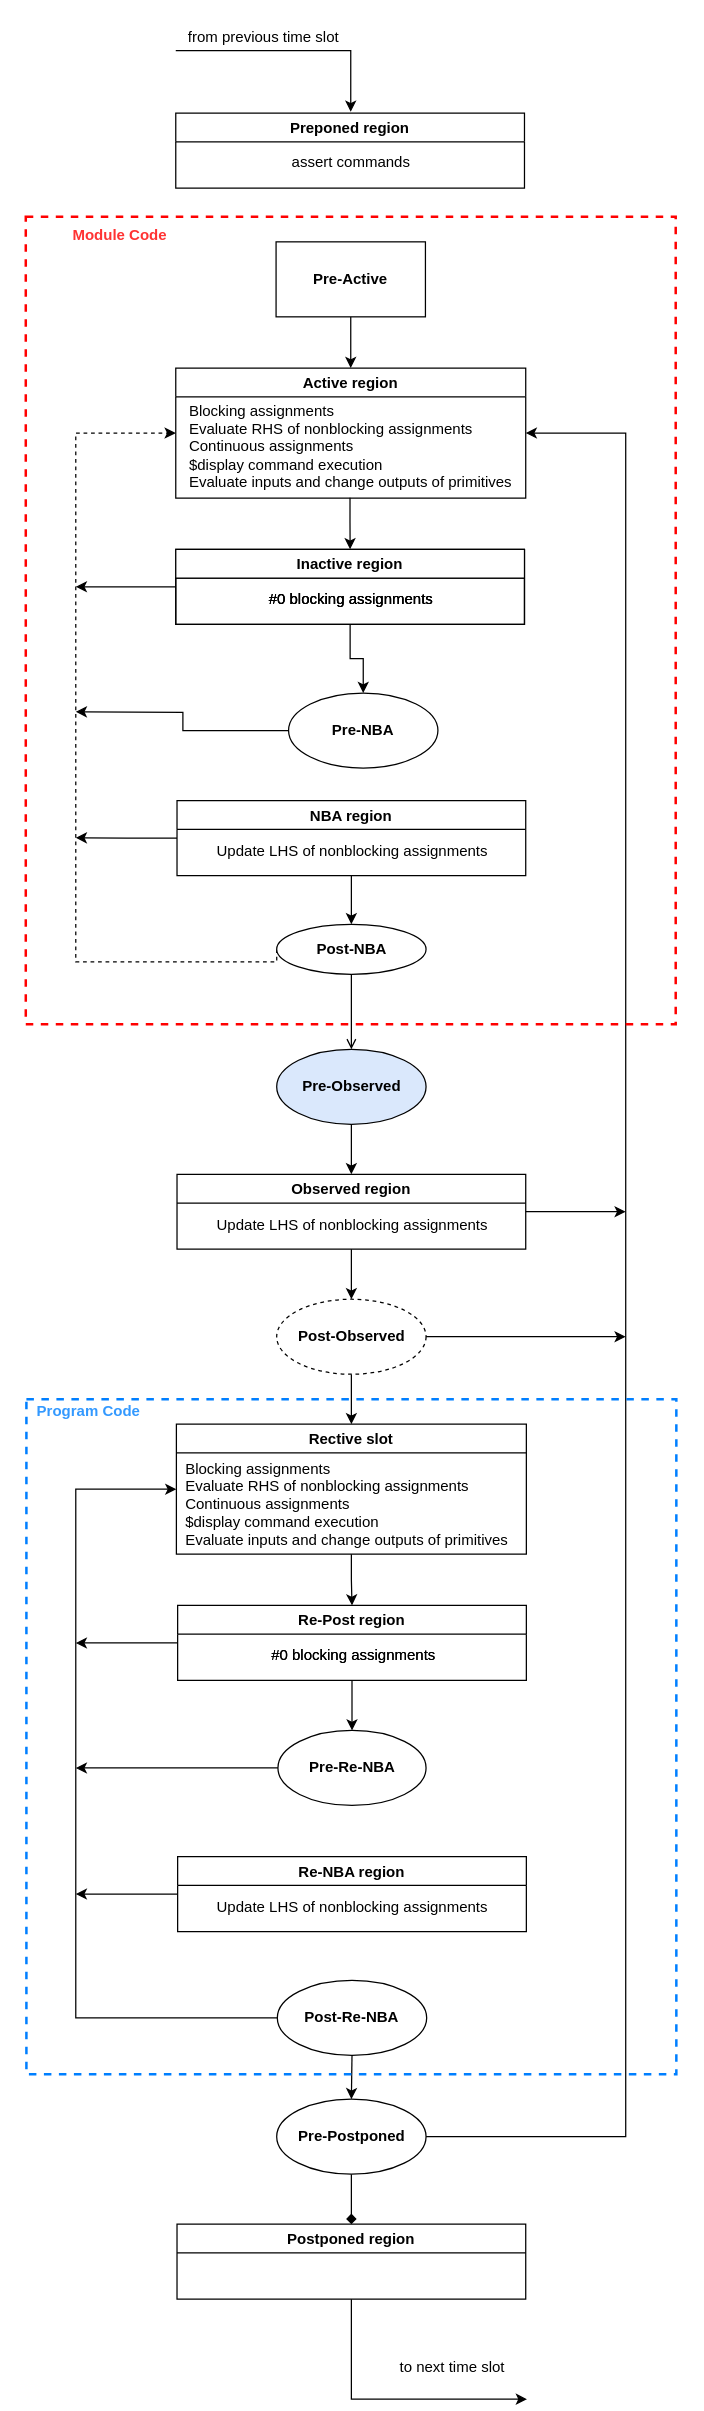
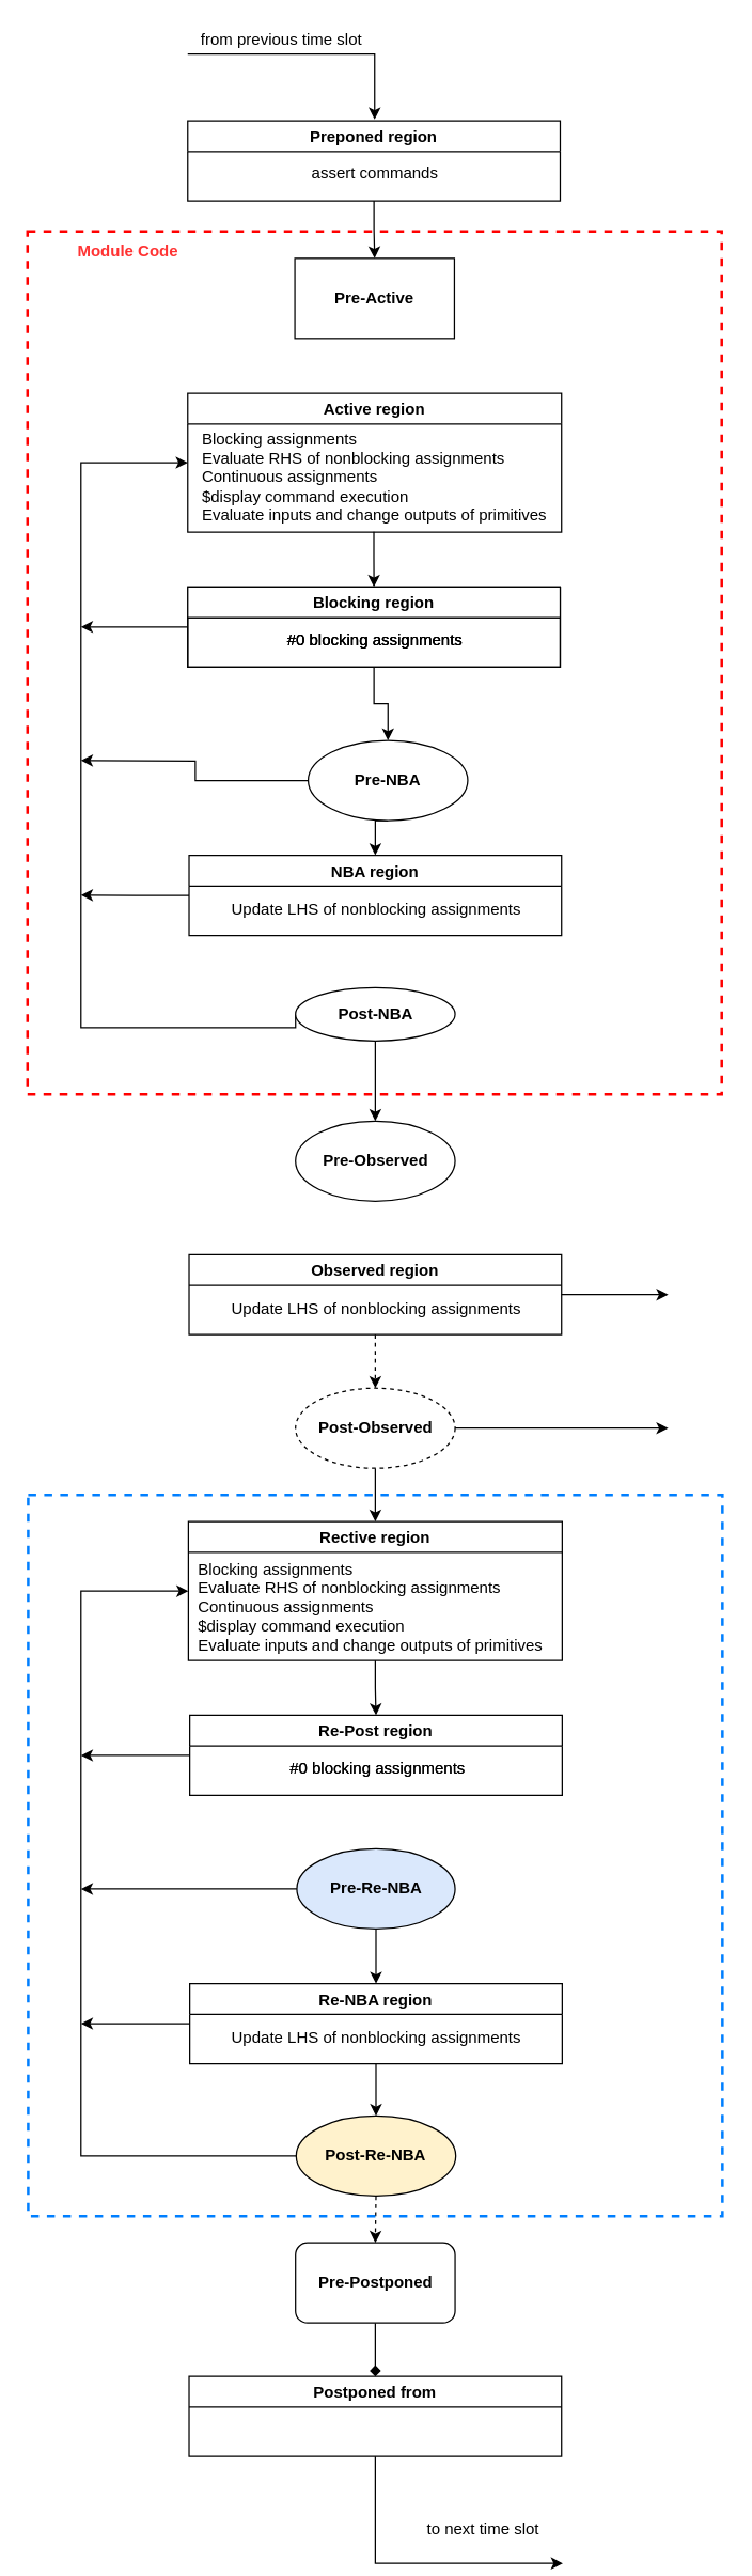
  <mxCell id="0" />
  <mxCell id="1" parent="0" />
  <mxCell id="2" style="edgeStyle=orthogonalEdgeStyle;rounded=0;orthogonalLoop=1;jettySize=auto;html=1;entryX=0.5;entryY=0;entryDx=0;entryDy=0;exitX=0.483;exitY=1.01;exitDx=0;exitDy=0;exitPerimeter=0;" parent="1" source="4" target="5" edge="1"><mxGeometry relative="1" as="geometry"><mxPoint x="280" y="399" as="sourcePoint" /></mxGeometry></mxCell>
  <mxCell id="3" value="Active region" style="swimlane;" parent="1" vertex="1"><mxGeometry x="140" y="294" width="280" height="104" as="geometry"><mxRectangle x="460" y="80" width="130" height="23" as="alternateBounds" /></mxGeometry></mxCell>
  <mxCell id="4" value="Blocking assignments&lt;br&gt;Evaluate RHS of nonblocking assignments&lt;br&gt;Continuous assignments&lt;br&gt;$display command execution&lt;br&gt;Evaluate inputs and change outputs of primitives" style="text;html=1;align=left;verticalAlign=middle;resizable=0;points=[];autosize=1;strokeColor=none;fillColor=none;" parent="1" vertex="1"><mxGeometry x="149" y="317" width="270" height="80" as="geometry" /></mxCell>
  <mxCell id="5" value="Inactive Event" style="swimlane;" parent="1" vertex="1"><mxGeometry x="140" y="439" width="279" height="60" as="geometry" /></mxCell>
  <mxCell id="6" value="#0 blocking assignments" style="text;html=1;align=center;verticalAlign=middle;resizable=0;points=[];autosize=1;strokeColor=none;fillColor=none;" parent="5" vertex="1"><mxGeometry x="65" y="30" width="150" height="20" as="geometry" /></mxCell>
- <mxCell id="7" value="Inactive region" style="swimlane;" vertex="1" parent="5"><mxGeometry width="279" height="60" as="geometry" /></mxCell>
+ <mxCell id="7" value="Blocking region" style="swimlane;" vertex="1" parent="5"><mxGeometry width="279" height="60" as="geometry" /></mxCell>
  <mxCell id="8" value="#0 blocking assignments" style="text;html=1;align=center;verticalAlign=middle;resizable=0;points=[];autosize=1;strokeColor=none;fillColor=none;" vertex="1" parent="7"><mxGeometry x="65" y="30" width="150" height="20" as="geometry" /></mxCell>
  <mxCell id="9" value="#0 blocking assignments" style="text;html=1;align=center;verticalAlign=middle;resizable=0;points=[];autosize=1;strokeColor=none;fillColor=none;" vertex="1" parent="7"><mxGeometry x="65" y="30" width="150" height="20" as="geometry" /></mxCell>
- <mxCell id="10" style="edgeStyle=orthogonalEdgeStyle;rounded=0;orthogonalLoop=1;jettySize=auto;html=1;exitX=0.5;exitY=1;exitDx=0;exitDy=0;" edge="1" parent="1" source="12" target="34"><mxGeometry relative="1" as="geometry" /></mxCell>
  <mxCell id="11" style="edgeStyle=orthogonalEdgeStyle;rounded=0;orthogonalLoop=1;jettySize=auto;html=1;exitX=0;exitY=0.5;exitDx=0;exitDy=0;" edge="1" parent="1" source="12"><mxGeometry relative="1" as="geometry"><mxPoint x="60" y="669.833" as="targetPoint" /></mxGeometry></mxCell>
  <mxCell id="12" value="NBA region" style="swimlane;" parent="1" vertex="1"><mxGeometry x="141" y="640" width="279" height="60" as="geometry" /></mxCell>
  <mxCell id="13" value="Update LHS of nonblocking assignments" style="text;html=1;align=center;verticalAlign=middle;resizable=0;points=[];autosize=1;strokeColor=none;fillColor=none;" parent="12" vertex="1"><mxGeometry x="24.5" y="31" width="230" height="20" as="geometry" /></mxCell>
- <mxCell id="14" style="edgeStyle=orthogonalEdgeStyle;rounded=0;orthogonalLoop=1;jettySize=auto;html=1;exitX=0.5;exitY=1;exitDx=0;exitDy=0;" edge="1" parent="1" source="16" target="40"><mxGeometry relative="1" as="geometry" /></mxCell>
+ <mxCell id="14" style="edgeStyle=orthogonalEdgeStyle;rounded=0;orthogonalLoop=1;jettySize=auto;html=1;exitX=0.5;exitY=1;exitDx=0;exitDy=0;dashed=1;" edge="1" parent="1" source="16" target="40"><mxGeometry relative="1" as="geometry" /></mxCell>
  <mxCell id="15" style="edgeStyle=orthogonalEdgeStyle;rounded=0;orthogonalLoop=1;jettySize=auto;html=1;exitX=1;exitY=0.5;exitDx=0;exitDy=0;" edge="1" parent="1" source="16"><mxGeometry relative="1" as="geometry"><mxPoint x="500" y="969" as="targetPoint" /></mxGeometry></mxCell>
  <mxCell id="16" value="Observed region" style="swimlane;" parent="1" vertex="1"><mxGeometry x="141" y="939" width="279" height="60" as="geometry" /></mxCell>
  <mxCell id="17" value="Update LHS of nonblocking assignments" style="text;html=1;align=center;verticalAlign=middle;resizable=0;points=[];autosize=1;strokeColor=none;fillColor=none;" parent="16" vertex="1"><mxGeometry x="24.5" y="31" width="230" height="20" as="geometry" /></mxCell>
  <mxCell id="18" value="" style="endArrow=classic;html=1;rounded=0;" parent="1" edge="1"><mxGeometry width="50" height="50" relative="1" as="geometry"><mxPoint x="140" y="40" as="sourcePoint" /><mxPoint x="280" y="89" as="targetPoint" /><Array as="points"><mxPoint x="280" y="40" /></Array></mxGeometry></mxCell>
  <mxCell id="19" value="from previous time slot" style="text;html=1;align=center;verticalAlign=middle;resizable=0;points=[];autosize=1;strokeColor=none;fillColor=none;" parent="1" vertex="1"><mxGeometry x="140" y="20" width="140" height="20" as="geometry" /></mxCell>
  <mxCell id="20" value="to next time slot" style="text;html=1;align=center;verticalAlign=middle;resizable=0;points=[];autosize=1;strokeColor=none;fillColor=none;" parent="1" vertex="1"><mxGeometry x="311" y="1884" width="100" height="20" as="geometry" /></mxCell>
- <mxCell id="21" style="edgeStyle=orthogonalEdgeStyle;rounded=0;orthogonalLoop=1;jettySize=auto;html=1;exitX=1;exitY=0.5;exitDx=0;exitDy=0;entryX=1;entryY=0.5;entryDx=0;entryDy=0;" edge="1" parent="1" source="60" target="3"><mxGeometry relative="1" as="geometry"><Array as="points"><mxPoint x="500" y="1709" /><mxPoint x="500" y="346" /></Array></mxGeometry></mxCell>
- <mxCell id="22" value="Postponed region" style="swimlane;" parent="1" vertex="1"><mxGeometry x="141" y="1779" width="279" height="60" as="geometry" /></mxCell>
+ <mxCell id="22" value="Postponed from" style="swimlane;" parent="1" vertex="1"><mxGeometry x="141" y="1779" width="279" height="60" as="geometry" /></mxCell>
  <mxCell id="23" style="edgeStyle=orthogonalEdgeStyle;rounded=0;orthogonalLoop=1;jettySize=auto;html=1;exitX=0.5;exitY=1;exitDx=0;exitDy=0;" parent="22" edge="1"><mxGeometry relative="1" as="geometry"><mxPoint x="280" y="140" as="targetPoint" /><mxPoint x="139.5" y="60" as="sourcePoint" /><Array as="points"><mxPoint x="140" y="140" /><mxPoint x="240" y="140" /></Array></mxGeometry></mxCell>
+ <mxCell id="24" style="edgeStyle=orthogonalEdgeStyle;rounded=0;orthogonalLoop=1;jettySize=auto;html=1;exitX=0.5;exitY=1;exitDx=0;exitDy=0;entryX=0.5;entryY=0;entryDx=0;entryDy=0;" edge="1" parent="1" source="25" target="28"><mxGeometry relative="1" as="geometry" /></mxCell>
  <mxCell id="25" value="Preponed region" style="swimlane;" vertex="1" parent="1"><mxGeometry x="140" y="90" width="279" height="60" as="geometry" /></mxCell>
  <mxCell id="26" value="assert commands" style="text;html=1;align=center;verticalAlign=middle;resizable=0;points=[];autosize=1;strokeColor=none;fillColor=none;" vertex="1" parent="25"><mxGeometry x="90" y="30" width="100" height="20" as="geometry" /></mxCell>
- <mxCell id="27" style="edgeStyle=orthogonalEdgeStyle;rounded=0;orthogonalLoop=1;jettySize=auto;html=1;exitX=0.5;exitY=1;exitDx=0;exitDy=0;entryX=0.5;entryY=0;entryDx=0;entryDy=0;" edge="1" parent="1" source="28" target="3"><mxGeometry relative="1" as="geometry" /></mxCell>
  <mxCell id="28" value="&lt;b&gt;Pre-Active&lt;/b&gt;" style="whiteSpace=wrap;html=1;rounded=0;" vertex="1" parent="1"><mxGeometry x="220.25" y="193" width="119.5" height="60" as="geometry" /></mxCell>
+ <mxCell id="29" style="edgeStyle=orthogonalEdgeStyle;rounded=0;orthogonalLoop=1;jettySize=auto;html=1;exitX=0.5;exitY=1;exitDx=0;exitDy=0;entryX=0.5;entryY=0;entryDx=0;entryDy=0;" edge="1" parent="1" source="31" target="12"><mxGeometry relative="1" as="geometry" /></mxCell>
  <mxCell id="30" style="edgeStyle=orthogonalEdgeStyle;rounded=0;orthogonalLoop=1;jettySize=auto;html=1;exitX=0;exitY=0.5;exitDx=0;exitDy=0;" edge="1" parent="1" source="31"><mxGeometry relative="1" as="geometry"><mxPoint x="60" y="569" as="targetPoint" /></mxGeometry></mxCell>
  <mxCell id="31" value="&lt;b&gt;Pre-NBA&lt;/b&gt;" style="ellipse;whiteSpace=wrap;html=1;" vertex="1" parent="1"><mxGeometry x="230.25" y="554" width="119.5" height="60" as="geometry" /></mxCell>
- <mxCell id="32" style="edgeStyle=orthogonalEdgeStyle;rounded=0;orthogonalLoop=1;jettySize=auto;html=1;exitX=0.5;exitY=1;exitDx=0;exitDy=0;entryX=0.5;entryY=0;entryDx=0;entryDy=0;endArrow=open;" edge="1" parent="1" source="34" target="37"><mxGeometry relative="1" as="geometry" /></mxCell>
- <mxCell id="33" style="edgeStyle=orthogonalEdgeStyle;rounded=0;orthogonalLoop=1;jettySize=auto;html=1;exitX=0;exitY=0.5;exitDx=0;exitDy=0;entryX=0;entryY=0.5;entryDx=0;entryDy=0;dashed=1;" edge="1" parent="1" source="34" target="3"><mxGeometry relative="1" as="geometry"><Array as="points"><mxPoint x="60" y="769" /><mxPoint x="60" y="346" /></Array></mxGeometry></mxCell>
+ <mxCell id="32" style="edgeStyle=orthogonalEdgeStyle;rounded=0;orthogonalLoop=1;jettySize=auto;html=1;exitX=0.5;exitY=1;exitDx=0;exitDy=0;entryX=0.5;entryY=0;entryDx=0;entryDy=0;" edge="1" parent="1" source="34" target="37"><mxGeometry relative="1" as="geometry" /></mxCell>
+ <mxCell id="33" style="edgeStyle=orthogonalEdgeStyle;rounded=0;orthogonalLoop=1;jettySize=auto;html=1;exitX=0;exitY=0.5;exitDx=0;exitDy=0;entryX=0;entryY=0.5;entryDx=0;entryDy=0;" edge="1" parent="1" source="34" target="3"><mxGeometry relative="1" as="geometry"><Array as="points"><mxPoint x="60" y="769" /><mxPoint x="60" y="346" /></Array></mxGeometry></mxCell>
  <mxCell id="34" value="&lt;b&gt;Post-NBA&lt;/b&gt;" style="ellipse;whiteSpace=wrap;html=1;" vertex="1" parent="1"><mxGeometry x="220.75" y="739" width="119.5" height="40" as="geometry" /></mxCell>
  <mxCell id="35" style="edgeStyle=orthogonalEdgeStyle;rounded=0;orthogonalLoop=1;jettySize=auto;html=1;exitX=0.5;exitY=1;exitDx=0;exitDy=0;entryX=0.5;entryY=0;entryDx=0;entryDy=0;" edge="1" parent="1" source="7" target="31"><mxGeometry relative="1" as="geometry" /></mxCell>
- <mxCell id="36" style="edgeStyle=orthogonalEdgeStyle;rounded=0;orthogonalLoop=1;jettySize=auto;html=1;exitX=0.5;exitY=1;exitDx=0;exitDy=0;entryX=0.5;entryY=0;entryDx=0;entryDy=0;" edge="1" parent="1" source="37" target="16"><mxGeometry relative="1" as="geometry" /></mxCell>
- <mxCell id="37" value="&lt;b&gt;Pre-Observed&lt;/b&gt;" style="ellipse;whiteSpace=wrap;html=1;fillColor=#dae8fc;" vertex="1" parent="1"><mxGeometry x="220.75" y="839" width="119.5" height="60" as="geometry" /></mxCell>
+ <mxCell id="37" value="&lt;b&gt;Pre-Observed&lt;/b&gt;" style="ellipse;whiteSpace=wrap;html=1;" vertex="1" parent="1"><mxGeometry x="220.75" y="839" width="119.5" height="60" as="geometry" /></mxCell>
  <mxCell id="38" style="edgeStyle=orthogonalEdgeStyle;rounded=0;orthogonalLoop=1;jettySize=auto;html=1;exitX=0.5;exitY=1;exitDx=0;exitDy=0;" edge="1" parent="1" source="40" target="42"><mxGeometry relative="1" as="geometry" /></mxCell>
  <mxCell id="39" style="edgeStyle=orthogonalEdgeStyle;rounded=0;orthogonalLoop=1;jettySize=auto;html=1;exitX=1;exitY=0.5;exitDx=0;exitDy=0;" edge="1" parent="1" source="40"><mxGeometry relative="1" as="geometry"><mxPoint x="500" y="1069" as="targetPoint" /></mxGeometry></mxCell>
  <mxCell id="40" value="&lt;b&gt;Post-Observed&lt;/b&gt;" style="ellipse;whiteSpace=wrap;html=1;dashed=1;" vertex="1" parent="1"><mxGeometry x="220.75" y="1039" width="119.5" height="60" as="geometry" /></mxCell>
  <mxCell id="41" style="edgeStyle=orthogonalEdgeStyle;rounded=0;orthogonalLoop=1;jettySize=auto;html=1;exitX=0.5;exitY=1;exitDx=0;exitDy=0;" edge="1" parent="1" source="42" target="46"><mxGeometry relative="1" as="geometry" /></mxCell>
- <mxCell id="42" value="Rective slot" style="swimlane;" vertex="1" parent="1"><mxGeometry x="140.5" y="1139" width="280" height="104" as="geometry"><mxRectangle x="460" y="80" width="130" height="23" as="alternateBounds" /></mxGeometry></mxCell>
+ <mxCell id="42" value="Rective region" style="swimlane;" vertex="1" parent="1"><mxGeometry x="140.5" y="1139" width="280" height="104" as="geometry"><mxRectangle x="460" y="80" width="130" height="23" as="alternateBounds" /></mxGeometry></mxCell>
  <mxCell id="43" value="Blocking assignments&lt;br&gt;Evaluate RHS of nonblocking assignments&lt;br&gt;Continuous assignments&lt;br&gt;$display command execution&lt;br&gt;Evaluate inputs and change outputs of primitives" style="text;html=1;align=left;verticalAlign=middle;resizable=0;points=[];autosize=1;strokeColor=none;fillColor=none;" vertex="1" parent="42"><mxGeometry x="5" y="24" width="270" height="80" as="geometry" /></mxCell>
- <mxCell id="44" style="edgeStyle=orthogonalEdgeStyle;rounded=0;orthogonalLoop=1;jettySize=auto;html=1;exitX=0.5;exitY=1;exitDx=0;exitDy=0;" edge="1" parent="1" source="46" target="55"><mxGeometry relative="1" as="geometry" /></mxCell>
  <mxCell id="45" style="edgeStyle=orthogonalEdgeStyle;rounded=0;orthogonalLoop=1;jettySize=auto;html=1;exitX=0;exitY=0.5;exitDx=0;exitDy=0;" edge="1" parent="1" source="46"><mxGeometry relative="1" as="geometry"><mxPoint x="60" y="1314" as="targetPoint" /></mxGeometry></mxCell>
  <mxCell id="46" value="Re-Post region" style="swimlane;" vertex="1" parent="1"><mxGeometry x="141.5" y="1284" width="279" height="60" as="geometry" /></mxCell>
  <mxCell id="47" value="#0 blocking assignments" style="text;html=1;align=center;verticalAlign=middle;resizable=0;points=[];autosize=1;strokeColor=none;fillColor=none;" vertex="1" parent="46"><mxGeometry x="65" y="30" width="150" height="20" as="geometry" /></mxCell>
  <mxCell id="48" value="#0 blocking assignments" style="text;html=1;align=center;verticalAlign=middle;resizable=0;points=[];autosize=1;strokeColor=none;fillColor=none;" vertex="1" parent="46"><mxGeometry x="65" y="30" width="150" height="20" as="geometry" /></mxCell>
+ <mxCell id="49" style="edgeStyle=orthogonalEdgeStyle;rounded=0;orthogonalLoop=1;jettySize=auto;html=1;exitX=0.5;exitY=1;exitDx=0;exitDy=0;entryX=0.5;entryY=0;entryDx=0;entryDy=0;" edge="1" parent="1" source="51" target="58"><mxGeometry relative="1" as="geometry" /></mxCell>
  <mxCell id="50" style="edgeStyle=orthogonalEdgeStyle;rounded=0;orthogonalLoop=1;jettySize=auto;html=1;exitX=0;exitY=0.5;exitDx=0;exitDy=0;" edge="1" parent="1" source="51"><mxGeometry relative="1" as="geometry"><mxPoint x="60" y="1514.833" as="targetPoint" /></mxGeometry></mxCell>
  <mxCell id="51" value="Re-NBA region" style="swimlane;" vertex="1" parent="1"><mxGeometry x="141.5" y="1485" width="279" height="60" as="geometry" /></mxCell>
  <mxCell id="52" value="Update LHS of nonblocking assignments" style="text;html=1;align=center;verticalAlign=middle;resizable=0;points=[];autosize=1;strokeColor=none;fillColor=none;" vertex="1" parent="51"><mxGeometry x="24.5" y="31" width="230" height="20" as="geometry" /></mxCell>
+ <mxCell id="53" style="edgeStyle=orthogonalEdgeStyle;rounded=0;orthogonalLoop=1;jettySize=auto;html=1;exitX=0.5;exitY=1;exitDx=0;exitDy=0;entryX=0.5;entryY=0;entryDx=0;entryDy=0;" edge="1" parent="1" source="55" target="51"><mxGeometry relative="1" as="geometry" /></mxCell>
  <mxCell id="54" style="edgeStyle=orthogonalEdgeStyle;rounded=0;orthogonalLoop=1;jettySize=auto;html=1;exitX=0;exitY=0.5;exitDx=0;exitDy=0;" edge="1" parent="1" source="55"><mxGeometry relative="1" as="geometry"><mxPoint x="60" y="1414" as="targetPoint" /></mxGeometry></mxCell>
- <mxCell id="55" value="&lt;b&gt;Pre-Re-NBA&lt;/b&gt;" style="ellipse;whiteSpace=wrap;html=1;" vertex="1" parent="1"><mxGeometry x="221.75" y="1384" width="118.5" height="60" as="geometry" /></mxCell>
- <mxCell id="56" style="edgeStyle=orthogonalEdgeStyle;rounded=0;orthogonalLoop=1;jettySize=auto;html=1;exitX=0.5;exitY=1;exitDx=0;exitDy=0;entryX=0.5;entryY=0;entryDx=0;entryDy=0;" edge="1" parent="1" source="58" target="60"><mxGeometry relative="1" as="geometry" /></mxCell>
+ <mxCell id="55" value="&lt;b&gt;Pre-Re-NBA&lt;/b&gt;" style="ellipse;whiteSpace=wrap;html=1;fillColor=#dae8fc;" vertex="1" parent="1"><mxGeometry x="221.75" y="1384" width="118.5" height="60" as="geometry" /></mxCell>
+ <mxCell id="56" style="edgeStyle=orthogonalEdgeStyle;rounded=0;orthogonalLoop=1;jettySize=auto;html=1;exitX=0.5;exitY=1;exitDx=0;exitDy=0;entryX=0.5;entryY=0;entryDx=0;entryDy=0;dashed=1;" edge="1" parent="1" source="58" target="60"><mxGeometry relative="1" as="geometry" /></mxCell>
  <mxCell id="57" style="edgeStyle=orthogonalEdgeStyle;rounded=0;orthogonalLoop=1;jettySize=auto;html=1;exitX=0;exitY=0.5;exitDx=0;exitDy=0;entryX=0;entryY=0.5;entryDx=0;entryDy=0;" edge="1" parent="1" source="58" target="42"><mxGeometry relative="1" as="geometry"><Array as="points"><mxPoint x="60" y="1614" /><mxPoint x="60" y="1191" /></Array></mxGeometry></mxCell>
- <mxCell id="58" value="&lt;b&gt;Post-Re-NBA&lt;/b&gt;" style="ellipse;whiteSpace=wrap;html=1;" vertex="1" parent="1"><mxGeometry x="221.25" y="1584" width="119.5" height="60" as="geometry" /></mxCell>
+ <mxCell id="58" value="&lt;b&gt;Post-Re-NBA&lt;/b&gt;" style="ellipse;whiteSpace=wrap;html=1;fillColor=#fff2cc;" vertex="1" parent="1"><mxGeometry x="221.25" y="1584" width="119.5" height="60" as="geometry" /></mxCell>
  <mxCell id="59" style="edgeStyle=orthogonalEdgeStyle;rounded=0;orthogonalLoop=1;jettySize=auto;html=1;exitX=0.5;exitY=1;exitDx=0;exitDy=0;entryX=0.5;entryY=0;entryDx=0;entryDy=0;endArrow=diamond;" edge="1" parent="1" source="60" target="22"><mxGeometry relative="1" as="geometry" /></mxCell>
- <mxCell id="60" value="&lt;b&gt;Pre-Postponed&lt;/b&gt;" style="ellipse;whiteSpace=wrap;html=1;" vertex="1" parent="1"><mxGeometry x="220.75" y="1679" width="119.5" height="60" as="geometry" /></mxCell>
+ <mxCell id="60" value="&lt;b&gt;Pre-Postponed&lt;/b&gt;" style="whiteSpace=wrap;html=1;rounded=1;" vertex="1" parent="1"><mxGeometry x="220.75" y="1679" width="119.5" height="60" as="geometry" /></mxCell>
  <mxCell id="61" style="edgeStyle=orthogonalEdgeStyle;rounded=0;orthogonalLoop=1;jettySize=auto;html=1;exitX=0;exitY=0.5;exitDx=0;exitDy=0;" edge="1" parent="1" source="7"><mxGeometry relative="1" as="geometry"><mxPoint x="60" y="469" as="targetPoint" /></mxGeometry></mxCell>
  <mxCell id="62" value="" style="rounded=0;whiteSpace=wrap;html=1;fillColor=none;dashed=1;strokeColor=#007FFF;strokeWidth=2;" vertex="1" parent="1"><mxGeometry x="20.5" y="1119" width="520" height="540" as="geometry" /></mxCell>
  <mxCell id="63" value="" style="rounded=0;whiteSpace=wrap;html=1;fillColor=none;dashed=1;strokeColor=#FF0000;strokeWidth=2;" vertex="1" parent="1"><mxGeometry y="173" width="520" height="646" as="geometry" x="20" /></mxCell>
  <mxCell id="64" value="&lt;font color=&quot;#ff3333&quot;&gt;&lt;b&gt;Module Code&lt;/b&gt;&lt;/font&gt;" style="text;html=1;align=center;verticalAlign=middle;resizable=0;points=[];autosize=1;strokeColor=none;fillColor=none;" vertex="1" parent="1"><mxGeometry x="50" y="178" width="90" height="20" as="geometry" /></mxCell>
- <mxCell id="65" value="&lt;font color=&quot;#3399ff&quot;&gt;&lt;b&gt;Program Code&lt;/b&gt;&lt;/font&gt;" style="text;html=1;align=center;verticalAlign=middle;resizable=0;points=[];autosize=1;strokeColor=none;fillColor=none;" vertex="1" parent="1"><mxGeometry y="1119" width="100" height="20" as="geometry" x="20" /></mxCell>
